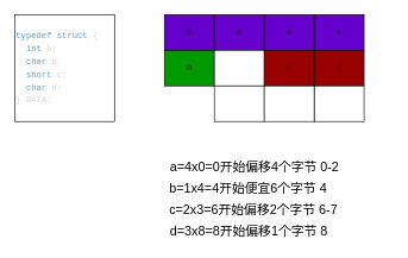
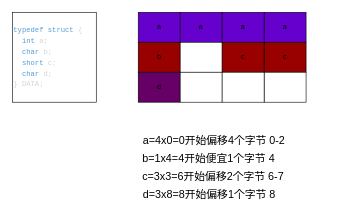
  <mxCell id="0" />
  <mxCell id="1" parent="0" />
  <mxCell id="2" value="&lt;div style=&quot;color: rgb(212 , 212 , 212) ; font-family: &amp;#34;menlo&amp;#34; , &amp;#34;monaco&amp;#34; , &amp;#34;courier new&amp;#34; , monospace ; line-height: 18px&quot;&gt;&lt;div&gt;&lt;span style=&quot;color: rgb(86 , 156 , 214)&quot;&gt;typedef&lt;/span&gt; &lt;span style=&quot;color: rgb(86 , 156 , 214)&quot;&gt;struct&lt;/span&gt; {&lt;/div&gt;&lt;div&gt;    &lt;span style=&quot;color: #569cd6&quot;&gt;&amp;nbsp; int&lt;/span&gt; a;&lt;/div&gt;&lt;div&gt;    &lt;span style=&quot;color: #569cd6&quot;&gt;&amp;nbsp; char&lt;/span&gt; b;&lt;/div&gt;&lt;div&gt;    &lt;span style=&quot;color: #569cd6&quot;&gt;&amp;nbsp; short&lt;/span&gt; c;&lt;/div&gt;&lt;div&gt;    &lt;span style=&quot;color: #569cd6&quot;&gt;&amp;nbsp; char&lt;/span&gt; d;&lt;/div&gt;&lt;div&gt;} DATA;&lt;/div&gt;&lt;/div&gt;" style="rounded=0;whiteSpace=wrap;html=1;align=left;" vertex="1" parent="1"><mxGeometry x="20" y="20" width="140" height="150" as="geometry" /></mxCell>
  <mxCell id="3" value="a" style="rounded=0;whiteSpace=wrap;html=1;labelBackgroundColor=none;fillColor=#6600CC;" vertex="1" parent="1"><mxGeometry x="230" y="20" width="70" height="50" as="geometry" /></mxCell>
  <mxCell id="4" value="a" style="rounded=0;whiteSpace=wrap;html=1;labelBackgroundColor=none;fillColor=#6600CC;" vertex="1" parent="1"><mxGeometry x="300" y="20" width="70" height="50" as="geometry" /></mxCell>
  <mxCell id="5" value="a" style="rounded=0;whiteSpace=wrap;html=1;labelBackgroundColor=none;fillColor=#6600CC;" vertex="1" parent="1"><mxGeometry x="440" y="20" width="70" height="50" as="geometry" /></mxCell>
  <mxCell id="6" value="a" style="rounded=0;whiteSpace=wrap;html=1;labelBackgroundColor=none;fillColor=#6600CC;" vertex="1" parent="1"><mxGeometry x="370" y="20" width="70" height="50" as="geometry" /></mxCell>
- <mxCell id="7" value="b" style="rounded=0;whiteSpace=wrap;html=1;labelBackgroundColor=none;fillColor=#009900;" vertex="1" parent="1"><mxGeometry x="230" y="70" width="70" height="50" as="geometry" /></mxCell>
+ <mxCell id="7" value="b" style="rounded=0;whiteSpace=wrap;html=1;labelBackgroundColor=none;fillColor=#990000;" vertex="1" parent="1"><mxGeometry x="230" y="70" width="70" height="50" as="geometry" /></mxCell>
  <mxCell id="8" value="" style="rounded=0;whiteSpace=wrap;html=1;labelBackgroundColor=none;" vertex="1" parent="1"><mxGeometry x="300" y="70" width="70" height="50" as="geometry" /></mxCell>
  <mxCell id="9" value="c" style="rounded=0;whiteSpace=wrap;html=1;labelBackgroundColor=none;fillColor=#990000;" vertex="1" parent="1"><mxGeometry x="440" y="70" width="70" height="50" as="geometry" /></mxCell>
  <mxCell id="10" value="c" style="rounded=0;whiteSpace=wrap;html=1;labelBackgroundColor=none;fillColor=#990000;" vertex="1" parent="1"><mxGeometry x="370" y="70" width="70" height="50" as="geometry" /></mxCell>
+ <mxCell id="11" value="d" style="rounded=0;whiteSpace=wrap;html=1;labelBackgroundColor=none;fillColor=#660066;" vertex="1" parent="1"><mxGeometry x="230" y="120" width="70" height="50" as="geometry" /></mxCell>
  <mxCell id="12" value="" style="rounded=0;whiteSpace=wrap;html=1;labelBackgroundColor=none;" vertex="1" parent="1"><mxGeometry x="300" y="120" width="70" height="50" as="geometry" /></mxCell>
  <mxCell id="13" value="" style="rounded=0;whiteSpace=wrap;html=1;labelBackgroundColor=none;" vertex="1" parent="1"><mxGeometry x="440" y="120" width="70" height="50" as="geometry" /></mxCell>
  <mxCell id="14" value="" style="rounded=0;whiteSpace=wrap;html=1;labelBackgroundColor=none;" vertex="1" parent="1"><mxGeometry x="370" y="120" width="70" height="50" as="geometry" /></mxCell>
  <mxCell id="15" value="a=4x0=0开始偏移4个字节 0-2" style="text;html=1;strokeColor=none;fillColor=none;align=left;verticalAlign=middle;whiteSpace=wrap;rounded=0;labelBackgroundColor=none;fontSize=18;" vertex="1" parent="1"><mxGeometry x="236" y="220" width="314" height="30" as="geometry" /></mxCell>
- <mxCell id="16" value="b=1x4=4开始便宜6个字节 4" style="text;html=1;strokeColor=none;fillColor=none;align=left;verticalAlign=middle;whiteSpace=wrap;rounded=0;labelBackgroundColor=none;fontSize=18;" vertex="1" parent="1"><mxGeometry x="235" y="250" width="225" height="30" as="geometry" /></mxCell>
- <mxCell id="17" value="c=2x3=6开始偏移2个字节 6-7" style="text;html=1;strokeColor=none;fillColor=none;align=left;verticalAlign=middle;whiteSpace=wrap;rounded=0;labelBackgroundColor=none;fontSize=18;" vertex="1" parent="1"><mxGeometry x="235" y="280" width="265" height="30" as="geometry" /></mxCell>
+ <mxCell id="16" value="b=1x4=4开始便宜1个字节 4" style="text;html=1;strokeColor=none;fillColor=none;align=left;verticalAlign=middle;whiteSpace=wrap;rounded=0;labelBackgroundColor=none;fontSize=18;" vertex="1" parent="1"><mxGeometry x="235" y="250" width="225" height="30" as="geometry" /></mxCell>
+ <mxCell id="17" value="c=3x3=6开始偏移2个字节 6-7" style="text;html=1;strokeColor=none;fillColor=none;align=left;verticalAlign=middle;whiteSpace=wrap;rounded=0;labelBackgroundColor=none;fontSize=18;" vertex="1" parent="1"><mxGeometry x="235" y="280" width="265" height="30" as="geometry" /></mxCell>
  <mxCell id="18" value="d=3x8=8开始偏移1个字节 8" style="text;html=1;strokeColor=none;fillColor=none;align=left;verticalAlign=middle;whiteSpace=wrap;rounded=0;labelBackgroundColor=none;fontSize=18;" vertex="1" parent="1"><mxGeometry x="236" y="310" width="225" height="30" as="geometry" /></mxCell>
